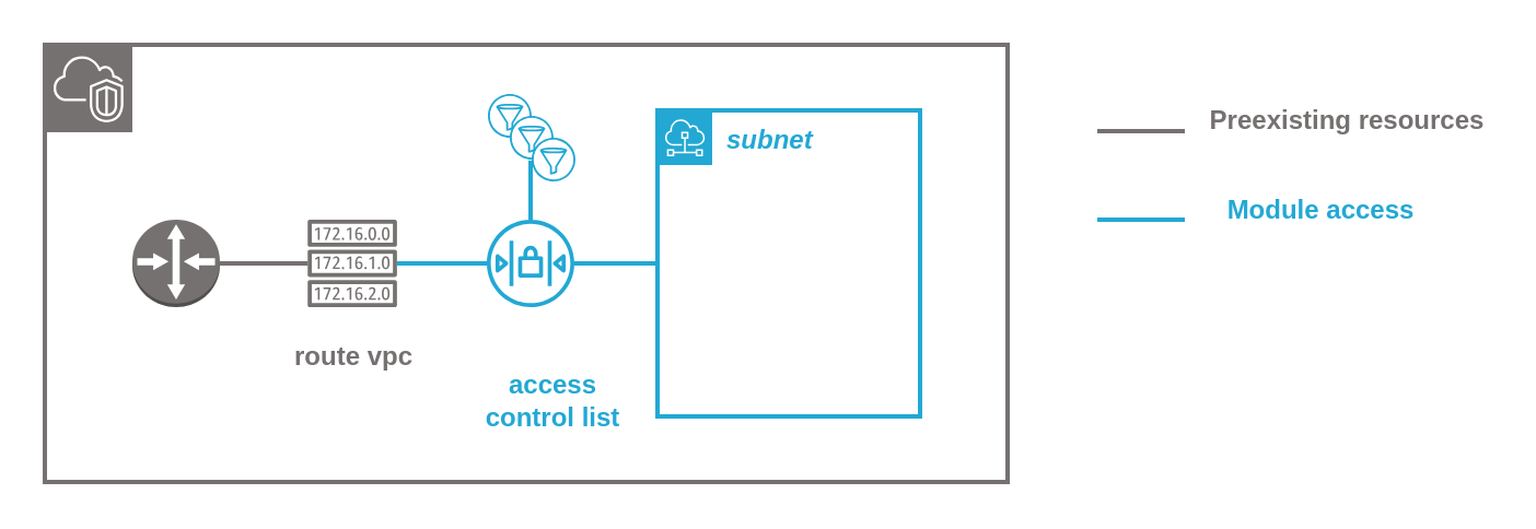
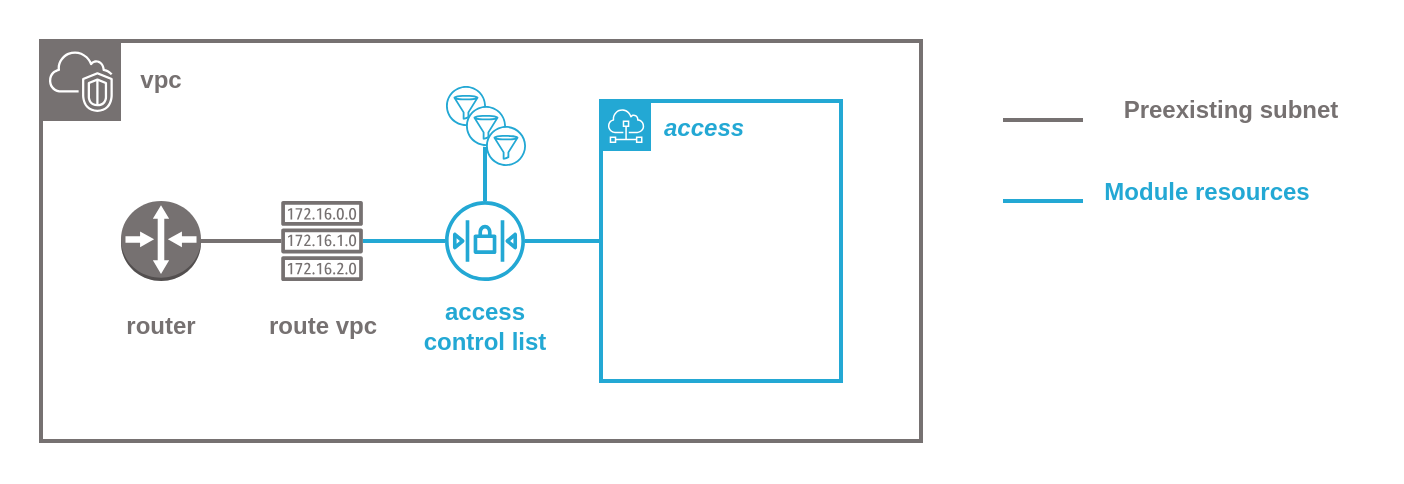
  <mxCell id="0" />
  <mxCell id="1" parent="0" />
  <mxCell id="2" value="" style="rounded=0;whiteSpace=wrap;html=1;strokeColor=#767171;fillColor=none;gradientColor=none;strokeWidth=2;" parent="1" vertex="1"><mxGeometry x="20" y="20" width="440" height="200" as="geometry" /></mxCell>
- <mxCell id="3" value="&lt;font&gt;&lt;b&gt;&lt;i&gt;subnet&lt;/i&gt;&lt;/b&gt;&lt;/font&gt;" style="outlineConnect=0;gradientColor=none;html=1;whiteSpace=wrap;fontSize=12;fontStyle=0;shape=mxgraph.aws4.group;grIcon=mxgraph.aws4.group_subnet;strokeColor=#23A8D4;fillColor=none;verticalAlign=top;align=left;spacingLeft=30;fontColor=#23A8D4;dashed=0;strokeWidth=2;" parent="1" vertex="1"><mxGeometry x="300" y="50" width="120" height="140" as="geometry" /></mxCell>
+ <mxCell id="3" value="&lt;font&gt;&lt;b&gt;&lt;i&gt;access&lt;/i&gt;&lt;/b&gt;&lt;/font&gt;" style="outlineConnect=0;gradientColor=none;html=1;whiteSpace=wrap;fontSize=12;fontStyle=0;shape=mxgraph.aws4.group;grIcon=mxgraph.aws4.group_subnet;strokeColor=#23A8D4;fillColor=none;verticalAlign=top;align=left;spacingLeft=30;fontColor=#23A8D4;dashed=0;strokeWidth=2;" parent="1" vertex="1"><mxGeometry x="300" y="50" width="120" height="140" as="geometry" /></mxCell>
  <mxCell id="4" style="rounded=0;orthogonalLoop=1;jettySize=auto;html=1;strokeColor=#23A8D4;strokeWidth=2;fontSize=12;fontColor=#FFCD2D;endArrow=none;endFill=0;" parent="1" target="5" edge="1"><mxGeometry relative="1" as="geometry"><mxPoint x="242" y="72.5" as="sourcePoint" /><mxPoint x="242.116" y="344" as="targetPoint" /></mxGeometry></mxCell>
  <mxCell id="5" value="" style="outlineConnect=0;fontColor=#232F3E;gradientColor=none;fillColor=#23A8D4;strokeColor=none;dashed=0;verticalLabelPosition=bottom;verticalAlign=top;align=center;html=1;fontSize=12;fontStyle=0;aspect=fixed;pointerEvents=1;shape=mxgraph.aws4.network_access_control_list;" parent="1" vertex="1"><mxGeometry x="222" y="100" width="40" height="40" as="geometry" /></mxCell>
  <mxCell id="6" value="" style="outlineConnect=0;fontColor=#232F3E;gradientColor=none;gradientDirection=north;fillColor=#767171;strokeColor=#ffffff;dashed=0;verticalLabelPosition=bottom;verticalAlign=top;align=center;html=1;fontSize=12;fontStyle=0;aspect=fixed;shape=mxgraph.aws4.resourceIcon;resIcon=mxgraph.aws4.vpc;" parent="1" vertex="1"><mxGeometry x="20" y="20" width="40" height="40" as="geometry" /></mxCell>
  <mxCell id="7" style="edgeStyle=orthogonalEdgeStyle;rounded=0;orthogonalLoop=1;jettySize=auto;html=1;strokeColor=#23A8D4;strokeWidth=2;fontSize=12;fontColor=#FFCD2D;endArrow=none;endFill=0;" parent="1" source="8" target="5" edge="1"><mxGeometry relative="1" as="geometry" /></mxCell>
  <mxCell id="8" value="" style="outlineConnect=0;fontColor=#232F3E;gradientColor=none;fillColor=#767171;strokeColor=none;dashed=0;verticalLabelPosition=bottom;verticalAlign=top;align=center;html=1;fontSize=12;fontStyle=0;aspect=fixed;pointerEvents=1;shape=mxgraph.aws4.route_table;" parent="1" vertex="1"><mxGeometry x="140" y="100" width="41.05" height="40" as="geometry" /></mxCell>
  <mxCell id="9" value="" style="outlineConnect=0;dashed=0;verticalLabelPosition=bottom;verticalAlign=top;align=center;html=1;shape=mxgraph.aws3.router;fillColor=#767171;gradientColor=none;strokeColor=#767171;" parent="1" vertex="1"><mxGeometry x="60" y="100" width="40" height="40" as="geometry" /></mxCell>
  <mxCell id="10" value="" style="endArrow=none;html=1;entryX=1;entryY=0.5;entryDx=0;entryDy=0;entryPerimeter=0;strokeColor=#767171;strokeWidth=2;" parent="1" source="8" target="9" edge="1"><mxGeometry width="50" height="50" relative="1" as="geometry"><mxPoint x="80" y="350" as="sourcePoint" /><mxPoint x="130" y="300" as="targetPoint" /></mxGeometry></mxCell>
+ <mxCell id="11" value="vpc" style="text;html=1;resizable=0;autosize=1;align=center;verticalAlign=middle;points=[];fillColor=none;strokeColor=none;rounded=0;fontColor=#767171;fontStyle=1" parent="1" vertex="1"><mxGeometry x="65" y="30" width="30" height="20" as="geometry" /></mxCell>
+ <mxCell id="12" value="router" style="text;html=1;resizable=0;autosize=1;align=center;verticalAlign=middle;points=[];fillColor=none;strokeColor=none;rounded=0;fontColor=#767171;fontStyle=1" parent="1" vertex="1"><mxGeometry x="55" y="153" width="50" height="20" as="geometry" /></mxCell>
  <mxCell id="13" value="route vpc" style="text;html=1;resizable=0;autosize=1;align=center;verticalAlign=middle;points=[];fillColor=none;strokeColor=none;rounded=0;fontColor=#767171;fontStyle=1" parent="1" vertex="1"><mxGeometry x="125.5" y="153" width="70" height="20" as="geometry" /></mxCell>
  <mxCell id="14" value="" style="endArrow=none;html=1;strokeColor=#767171;fontColor=#767171;fontSize=27;spacing=7;strokeWidth=2;" parent="1" edge="1"><mxGeometry width="50" height="50" relative="1" as="geometry"><mxPoint x="501" y="59.5" as="sourcePoint" /><mxPoint x="541" y="59.5" as="targetPoint" /></mxGeometry></mxCell>
  <mxCell id="15" value="" style="endArrow=none;html=1;strokeColor=#23A8D4;fontColor=#767171;fontSize=27;spacing=7;strokeWidth=2;" parent="1" edge="1"><mxGeometry width="50" height="50" relative="1" as="geometry"><mxPoint x="501" y="100" as="sourcePoint" /><mxPoint x="541" y="100" as="targetPoint" /></mxGeometry></mxCell>
- <mxCell id="16" value="&lt;font style=&quot;font-size: 12px&quot;&gt;Preexisting resources&lt;/font&gt;" style="text;html=1;resizable=0;autosize=1;align=center;verticalAlign=middle;points=[];fillColor=none;strokeColor=none;rounded=0;fontSize=12;fontColor=#767171;fontStyle=1" parent="1" vertex="1"><mxGeometry x="550" y="45" width="130" height="20" as="geometry" /></mxCell>
- <mxCell id="17" value="&lt;font style=&quot;font-size: 12px&quot;&gt;Module access&lt;/font&gt;" style="text;html=1;resizable=0;autosize=1;align=center;verticalAlign=middle;points=[];fillColor=none;strokeColor=none;rounded=0;fontSize=12;fontColor=#23A8D4;fontStyle=1" parent="1" vertex="1"><mxGeometry x="548" y="86" width="110" height="20" as="geometry" /></mxCell>
- <mxCell id="18" value="access &lt;br&gt;control list" style="text;html=1;resizable=0;autosize=1;align=center;verticalAlign=middle;points=[];fillColor=none;strokeColor=none;rounded=0;fontColor=#23A8D4;fontStyle=1" parent="1" vertex="1"><mxGeometry x="217" y="168" width="70" height="30" as="geometry" /></mxCell>
+ <mxCell id="16" value="&lt;font style=&quot;font-size: 12px&quot;&gt;Preexisting subnet&lt;/font&gt;" style="text;html=1;resizable=0;autosize=1;align=center;verticalAlign=middle;points=[];fillColor=none;strokeColor=none;rounded=0;fontSize=12;fontColor=#767171;fontStyle=1" parent="1" vertex="1"><mxGeometry x="550" y="45" width="130" height="20" as="geometry" /></mxCell>
+ <mxCell id="17" value="&lt;font style=&quot;font-size: 12px&quot;&gt;Module resources&lt;/font&gt;" style="text;html=1;resizable=0;autosize=1;align=center;verticalAlign=middle;points=[];fillColor=none;strokeColor=none;rounded=0;fontSize=12;fontColor=#23A8D4;fontStyle=1" parent="1" vertex="1"><mxGeometry x="548" y="86" width="110" height="20" as="geometry" /></mxCell>
+ <mxCell id="18" value="access &lt;br&gt;control list" style="text;html=1;resizable=0;autosize=1;align=center;verticalAlign=middle;points=[];fillColor=none;strokeColor=none;rounded=0;fontColor=#23A8D4;fontStyle=1" parent="1" vertex="1"><mxGeometry x="207" y="148" width="70" height="30" as="geometry" /></mxCell>
  <mxCell id="19" style="edgeStyle=orthogonalEdgeStyle;rounded=0;orthogonalLoop=1;jettySize=auto;html=1;strokeColor=#23A8D4;strokeWidth=2;fontSize=12;fontColor=#FFCD2D;endArrow=none;endFill=0;" parent="1" source="5" target="3" edge="1"><mxGeometry relative="1" as="geometry"><mxPoint x="190.941" y="130" as="sourcePoint" /><mxPoint x="232" y="130" as="targetPoint" /></mxGeometry></mxCell>
  <mxCell id="20" value="" style="group" vertex="1" connectable="0" parent="1"><mxGeometry x="220" y="40" width="45" height="45" as="geometry" /></mxCell>
  <mxCell id="21" value="" style="group" vertex="1" connectable="0" parent="20"><mxGeometry width="25" height="25" as="geometry" /></mxCell>
  <mxCell id="22" value="" style="ellipse;whiteSpace=wrap;html=1;aspect=fixed;strokeColor=none;strokeWidth=2;fillColor=#FFFFFF;gradientColor=none;fontSize=12;fontColor=#FFCD2D;" parent="21" vertex="1"><mxGeometry x="3" y="3" width="20" height="20" as="geometry" /></mxCell>
  <mxCell id="23" value="" style="outlineConnect=0;fontColor=#FFCD2D;gradientColor=none;strokeColor=#23A8D4;fillColor=none;dashed=0;verticalLabelPosition=bottom;verticalAlign=top;align=center;html=1;fontSize=12;fontStyle=1;aspect=fixed;shape=mxgraph.aws4.resourceIcon;resIcon=mxgraph.aws4.filtering_rule;strokeWidth=1;" parent="21" vertex="1"><mxGeometry width="25" height="25" as="geometry" /></mxCell>
  <mxCell id="24" value="" style="group" vertex="1" connectable="0" parent="20"><mxGeometry x="10" y="10" width="25" height="25" as="geometry" /></mxCell>
  <mxCell id="25" value="" style="ellipse;whiteSpace=wrap;html=1;aspect=fixed;strokeColor=none;strokeWidth=2;fillColor=#FFFFFF;gradientColor=none;fontSize=12;fontColor=#FFCD2D;" vertex="1" parent="24"><mxGeometry x="3" y="3" width="20" height="20" as="geometry" /></mxCell>
  <mxCell id="26" value="" style="outlineConnect=0;fontColor=#FFCD2D;gradientColor=none;strokeColor=#23A8D4;fillColor=none;dashed=0;verticalLabelPosition=bottom;verticalAlign=top;align=center;html=1;fontSize=12;fontStyle=1;aspect=fixed;shape=mxgraph.aws4.resourceIcon;resIcon=mxgraph.aws4.filtering_rule;strokeWidth=1;" vertex="1" parent="24"><mxGeometry width="25" height="25" as="geometry" /></mxCell>
  <mxCell id="27" value="" style="group" vertex="1" connectable="0" parent="20"><mxGeometry x="20" y="20" width="25" height="25" as="geometry" /></mxCell>
  <mxCell id="28" value="" style="ellipse;whiteSpace=wrap;html=1;aspect=fixed;strokeColor=none;strokeWidth=2;fillColor=#FFFFFF;gradientColor=none;fontSize=12;fontColor=#FFCD2D;" vertex="1" parent="27"><mxGeometry x="3" y="3" width="20" height="20" as="geometry" /></mxCell>
  <mxCell id="29" value="" style="outlineConnect=0;fontColor=#FFCD2D;gradientColor=none;strokeColor=#23A8D4;fillColor=none;dashed=0;verticalLabelPosition=bottom;verticalAlign=top;align=center;html=1;fontSize=12;fontStyle=1;aspect=fixed;shape=mxgraph.aws4.resourceIcon;resIcon=mxgraph.aws4.filtering_rule;strokeWidth=1;" vertex="1" parent="27"><mxGeometry width="25" height="25" as="geometry" /></mxCell>
